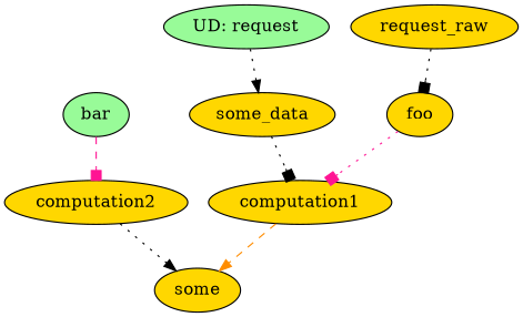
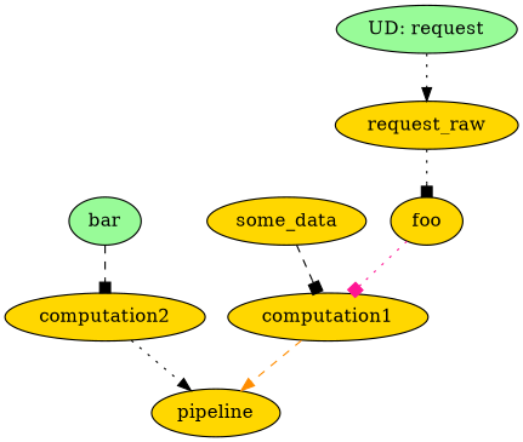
  digraph {
    node [fillcolor=gold style=filled]
    edge [arrowhead=box color=black style=dotted]
    n1 [label=foo]
    n2 [label=computation1]
-   n3 [label=some]
+   n3 [label=pipeline]
    n4 [label=request_raw]
    n5 [fillcolor=palegreen label=bar]
    n6 [label=computation2]
    n7 [fillcolor=palegreen label="UD: request"]
    n8 [label=some_data]
    n1 -> n2 [color=deeppink]
    n2 -> n3 [arrowhead=normal color=darkorange style=dashed]
    n4 -> n1
-   n5 -> n6 [color=deeppink style=dashed]
+   n5 -> n6 [style=dashed]
    n6 -> n3 [arrowhead=normal]
-   n7 -> n8 [arrowhead=normal]
-   n8 -> n2
+   n7 -> n4 [arrowhead=normal]
+   n8 -> n2 [style=dashed]
  }
